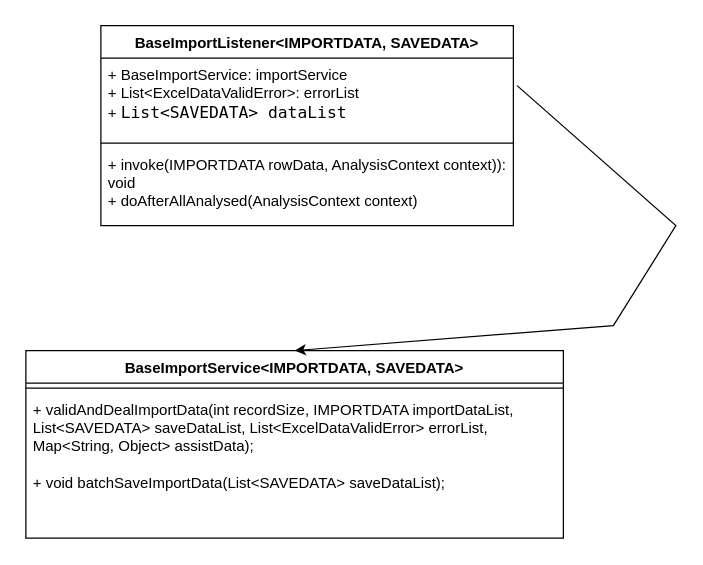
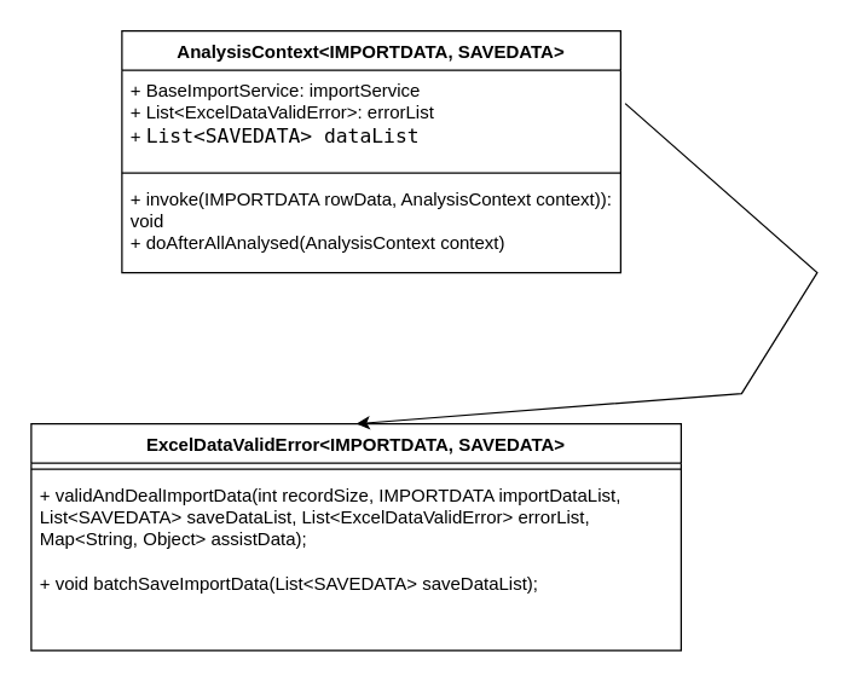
  <mxCell id="0" />
  <mxCell id="1" parent="0" />
- <mxCell id="2" value="BaseImportListener&amp;lt;IMPORTDATA, SAVEDATA&amp;gt;" style="swimlane;fontStyle=1;align=center;verticalAlign=top;childLayout=stackLayout;horizontal=1;startSize=26;horizontalStack=0;resizeParent=1;resizeParentMax=0;resizeLast=0;collapsible=1;marginBottom=0;whiteSpace=wrap;html=1;" parent="1" vertex="1"><mxGeometry x="80" y="20" width="330" height="160" as="geometry"><mxRectangle x="270" y="140" width="100" height="30" as="alternateBounds" /></mxGeometry></mxCell>
+ <mxCell id="2" value="AnalysisContext&amp;lt;IMPORTDATA, SAVEDATA&amp;gt;" style="swimlane;fontStyle=1;align=center;verticalAlign=top;childLayout=stackLayout;horizontal=1;startSize=26;horizontalStack=0;resizeParent=1;resizeParentMax=0;resizeLast=0;collapsible=1;marginBottom=0;whiteSpace=wrap;html=1;" parent="1" vertex="1"><mxGeometry x="80" y="20" width="330" height="160" as="geometry"><mxRectangle x="270" y="140" width="100" height="30" as="alternateBounds" /></mxGeometry></mxCell>
  <mxCell id="3" value="+&amp;nbsp;BaseImportService:&amp;nbsp;importService&lt;br&gt;+&amp;nbsp;List&amp;lt;ExcelDataValidError&amp;gt;:&amp;nbsp;errorList&lt;br&gt;+&amp;nbsp;&lt;span style=&quot;font-family: &amp;quot;JetBrains Mono&amp;quot;, monospace; font-size: 9.8pt;&quot;&gt;List&amp;lt;&lt;/span&gt;&lt;span style=&quot;font-family: &amp;quot;JetBrains Mono&amp;quot;, monospace; font-size: 9.8pt;&quot;&gt;SAVEDATA&lt;/span&gt;&lt;span style=&quot;font-family: &amp;quot;JetBrains Mono&amp;quot;, monospace; font-size: 9.8pt;&quot;&gt;&amp;gt; &lt;/span&gt;&lt;span style=&quot;font-family: &amp;quot;JetBrains Mono&amp;quot;, monospace; font-size: 9.8pt;&quot;&gt;dataList&lt;/span&gt;" style="text;strokeColor=none;fillColor=none;align=left;verticalAlign=top;spacingLeft=4;spacingRight=4;overflow=hidden;rotatable=0;points=[[0,0.5],[1,0.5]];portConstraint=eastwest;whiteSpace=wrap;html=1;" parent="2" vertex="1"><mxGeometry y="26" width="330" height="64" as="geometry" /></mxCell>
  <mxCell id="4" value="" style="line;strokeWidth=1;fillColor=none;align=left;verticalAlign=middle;spacingTop=-1;spacingLeft=3;spacingRight=3;rotatable=0;labelPosition=right;points=[];portConstraint=eastwest;strokeColor=inherit;" parent="2" vertex="1"><mxGeometry y="90" width="330" height="8" as="geometry" /></mxCell>
  <mxCell id="5" value="+&amp;nbsp;invoke(IMPORTDATA rowData, AnalysisContext context)): void&lt;br&gt;+&amp;nbsp;doAfterAllAnalysed(AnalysisContext context)&lt;span style=&quot;background-color: initial;&quot;&gt;&lt;br&gt;&lt;/span&gt;" style="text;strokeColor=none;fillColor=none;align=left;verticalAlign=top;spacingLeft=4;spacingRight=4;overflow=hidden;rotatable=0;points=[[0,0.5],[1,0.5]];portConstraint=eastwest;whiteSpace=wrap;html=1;" parent="2" vertex="1"><mxGeometry y="98" width="330" height="62" as="geometry" /></mxCell>
- <mxCell id="6" value="BaseImportService&amp;lt;IMPORTDATA, SAVEDATA&amp;gt;" style="swimlane;fontStyle=1;align=center;verticalAlign=top;childLayout=stackLayout;horizontal=1;startSize=26;horizontalStack=0;resizeParent=1;resizeParentMax=0;resizeLast=0;collapsible=1;marginBottom=0;whiteSpace=wrap;html=1;" vertex="1" parent="1"><mxGeometry x="20" y="280" width="430" height="150" as="geometry" /></mxCell>
+ <mxCell id="6" value="ExcelDataValidError&amp;lt;IMPORTDATA, SAVEDATA&amp;gt;" style="swimlane;fontStyle=1;align=center;verticalAlign=top;childLayout=stackLayout;horizontal=1;startSize=26;horizontalStack=0;resizeParent=1;resizeParentMax=0;resizeLast=0;collapsible=1;marginBottom=0;whiteSpace=wrap;html=1;" vertex="1" parent="1"><mxGeometry x="20" y="280" width="430" height="150" as="geometry" /></mxCell>
  <mxCell id="7" value="" style="line;strokeWidth=1;fillColor=none;align=left;verticalAlign=middle;spacingTop=-1;spacingLeft=3;spacingRight=3;rotatable=0;labelPosition=right;points=[];portConstraint=eastwest;strokeColor=inherit;" vertex="1" parent="6"><mxGeometry y="26" width="430" height="8" as="geometry" /></mxCell>
  <mxCell id="8" value="+&amp;nbsp;validAndDealImportData(int recordSize, IMPORTDATA importDataList, List&amp;lt;SAVEDATA&amp;gt; saveDataList, List&amp;lt;ExcelDataValidError&amp;gt; errorList, Map&amp;lt;String, Object&amp;gt; assistData);&lt;br&gt;&lt;br&gt;+&amp;nbsp;void batchSaveImportData(List&amp;lt;SAVEDATA&amp;gt; saveDataList);" style="text;strokeColor=none;fillColor=none;align=left;verticalAlign=top;spacingLeft=4;spacingRight=4;overflow=hidden;rotatable=0;points=[[0,0.5],[1,0.5]];portConstraint=eastwest;whiteSpace=wrap;html=1;" vertex="1" parent="6"><mxGeometry y="34" width="430" height="116" as="geometry" /></mxCell>
  <mxCell id="9" value="" style="endArrow=classic;html=1;rounded=0;entryX=0.5;entryY=0;entryDx=0;entryDy=0;exitX=1.009;exitY=0.344;exitDx=0;exitDy=0;exitPerimeter=0;" edge="1" parent="1" source="3" target="6"><mxGeometry width="50" height="50" relative="1" as="geometry"><mxPoint x="390" y="150" as="sourcePoint" /><mxPoint x="440" y="100" as="targetPoint" /><Array as="points"><mxPoint x="540" y="180" /><mxPoint x="490" y="260" /></Array></mxGeometry></mxCell>
